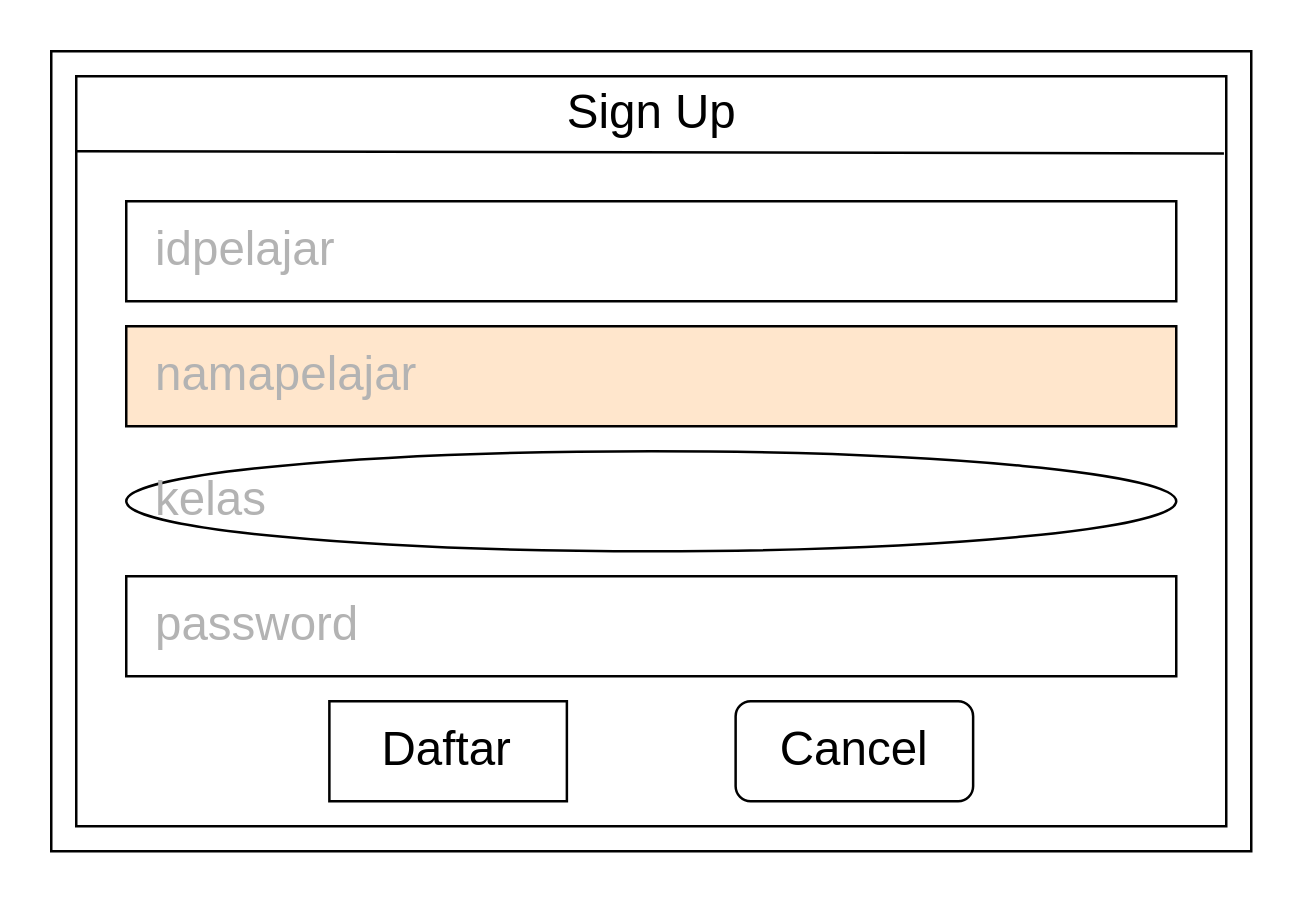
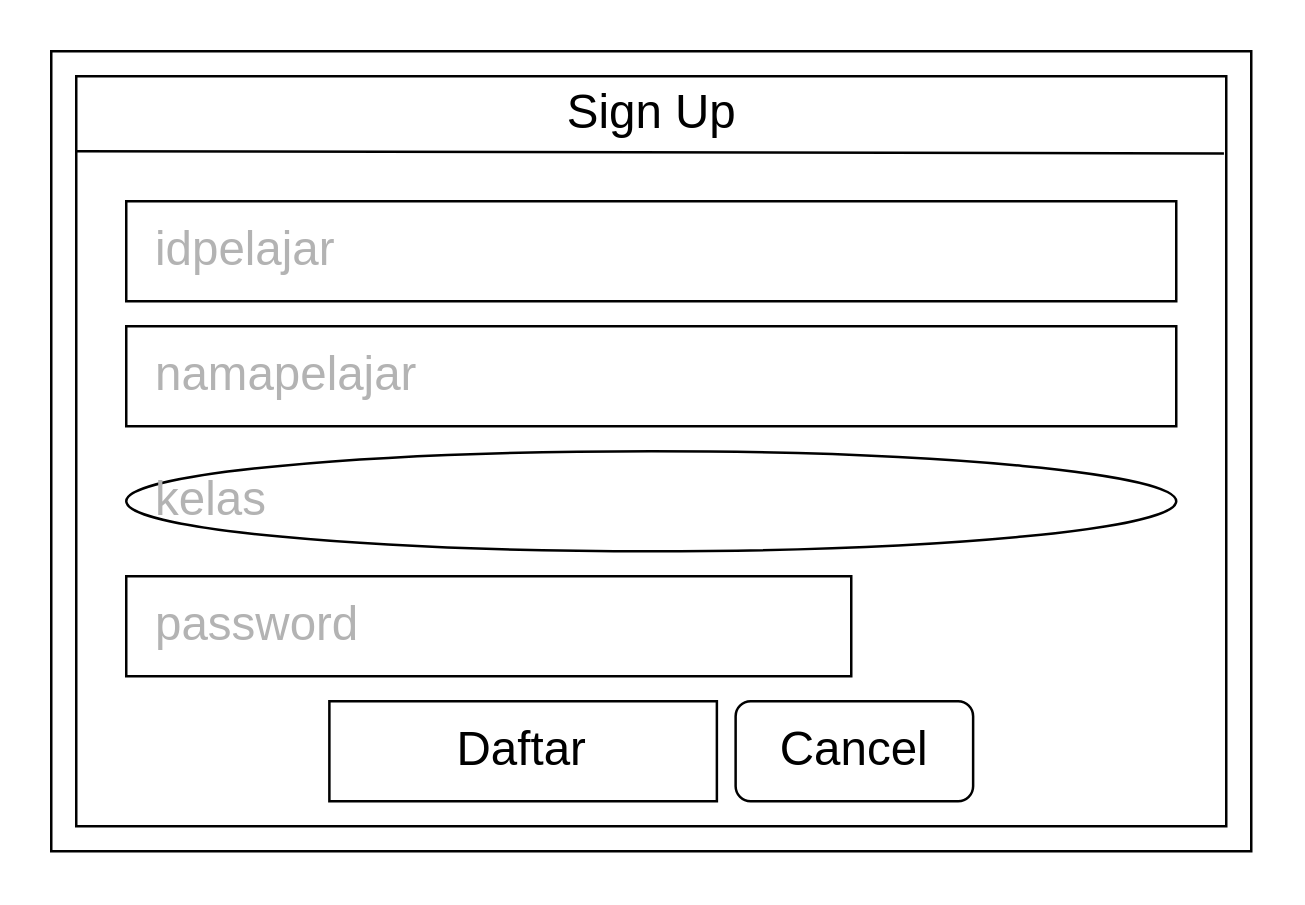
  <mxCell id="0" />
  <mxCell id="1" parent="0" />
  <mxCell id="2" value="" style="rounded=0;whiteSpace=wrap;html=1;" parent="1" vertex="1"><mxGeometry x="20" y="20" width="480" height="320" as="geometry" /></mxCell>
  <mxCell id="3" value="" style="rounded=0;whiteSpace=wrap;html=1;" vertex="1" parent="1"><mxGeometry x="30" y="30" width="460" height="300" as="geometry" /></mxCell>
  <mxCell id="4" value="" style="endArrow=none;html=1;rounded=0;entryX=0;entryY=0.1;entryDx=0;entryDy=0;entryPerimeter=0;exitX=0.998;exitY=0.103;exitDx=0;exitDy=0;exitPerimeter=0;" edge="1" parent="1" source="3" target="3"><mxGeometry width="50" height="50" relative="1" as="geometry"><mxPoint x="220" y="330" as="sourcePoint" /><mxPoint x="270" y="280" as="targetPoint" /></mxGeometry></mxCell>
  <mxCell id="5" value="Sign Up" style="text;html=1;align=center;verticalAlign=middle;resizable=0;points=[];autosize=1;strokeColor=none;fillColor=none;fontSize=19;" vertex="1" parent="1"><mxGeometry x="220" y="30" width="80" height="30" as="geometry" /></mxCell>
  <mxCell id="6" value="idpelajar" style="rounded=0;whiteSpace=wrap;html=1;fontSize=19;align=left;spacingLeft=10;fontColor=#B3B3B3;" vertex="1" parent="1"><mxGeometry x="50" y="80" width="420" height="40" as="geometry" /></mxCell>
- <mxCell id="7" value="namapelajar" style="rounded=0;whiteSpace=wrap;html=1;fontSize=19;align=left;spacingLeft=10;fontColor=#B3B3B3;fillColor=#ffe6cc;" vertex="1" parent="1"><mxGeometry x="50" y="130" width="420" height="40" as="geometry" /></mxCell>
+ <mxCell id="7" value="namapelajar" style="rounded=0;whiteSpace=wrap;html=1;fontSize=19;align=left;spacingLeft=10;fontColor=#B3B3B3;" vertex="1" parent="1"><mxGeometry x="50" y="130" width="420" height="40" as="geometry" /></mxCell>
  <mxCell id="8" value="kelas" style="ellipse;whiteSpace=wrap;html=1;fontSize=19;align=left;spacingLeft=10;fontColor=#B3B3B3;" vertex="1" parent="1"><mxGeometry x="50" y="180" width="420" height="40" as="geometry" /></mxCell>
- <mxCell id="9" value="password" style="rounded=0;whiteSpace=wrap;html=1;fontSize=19;align=left;spacingLeft=10;fontColor=#B3B3B3;" vertex="1" parent="1"><mxGeometry x="50" y="230" width="420" height="40" as="geometry" /></mxCell>
- <mxCell id="10" value="Daftar" style="rounded=0;whiteSpace=wrap;html=1;fontSize=19;" vertex="1" parent="1"><mxGeometry x="131.25" y="280" width="95" height="40" as="geometry" /></mxCell>
+ <mxCell id="9" value="password" style="rounded=0;whiteSpace=wrap;html=1;fontSize=19;align=left;spacingLeft=10;fontColor=#B3B3B3;" vertex="1" parent="1"><mxGeometry x="50" y="230" width="290" height="40" as="geometry" /></mxCell>
+ <mxCell id="10" value="Daftar" style="rounded=0;whiteSpace=wrap;html=1;fontSize=19;" vertex="1" parent="1"><mxGeometry x="131.25" y="280" width="155" height="40" as="geometry" /></mxCell>
  <mxCell id="11" value="Cancel" style="whiteSpace=wrap;html=1;fontSize=19;rounded=1;" vertex="1" parent="1"><mxGeometry x="293.75" y="280" width="95" height="40" as="geometry" /></mxCell>
